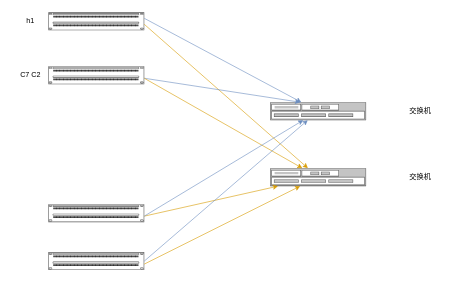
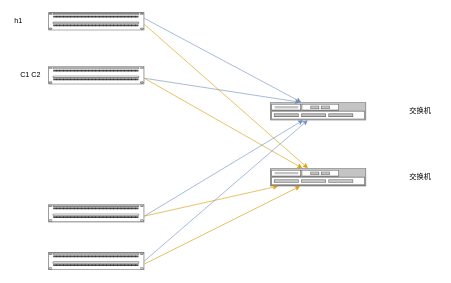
  <mxCell id="0" />
  <mxCell id="1" parent="0" />
  <mxCell id="2" value="" style="strokeColor=#666666;html=1;labelPosition=right;align=left;spacingLeft=15;shadow=0;dashed=0;outlineConnect=0;shape=mxgraph.rack.general.cat5e_enhanced_patch_panel_48_ports;" parent="1" vertex="1"><mxGeometry x="80" y="110" width="160" height="30" as="geometry" /></mxCell>
  <mxCell id="3" value="" style="strokeColor=#666666;html=1;labelPosition=right;align=left;spacingLeft=15;shadow=0;dashed=0;outlineConnect=0;shape=mxgraph.rack.general.cat5e_enhanced_patch_panel_48_ports;" parent="1" vertex="1"><mxGeometry x="80" y="340" width="160" height="30" as="geometry" /></mxCell>
  <mxCell id="4" value="" style="strokeColor=#666666;html=1;labelPosition=right;align=left;spacingLeft=15;shadow=0;dashed=0;outlineConnect=0;shape=mxgraph.rack.general.switches_1;" parent="1" vertex="1"><mxGeometry x="450" y="280" width="160" height="30" as="geometry" /></mxCell>
  <mxCell id="5" value="" style="strokeColor=#666666;html=1;labelPosition=right;align=left;spacingLeft=15;shadow=0;dashed=0;outlineConnect=0;shape=mxgraph.rack.general.switches_1;" parent="1" vertex="1"><mxGeometry x="450" y="170" width="160" height="30" as="geometry" /></mxCell>
- <mxCell id="6" value="C7 C2" style="text;html=1;align=center;verticalAlign=middle;resizable=0;points=[];autosize=1;strokeColor=none;fillColor=none;" parent="1" vertex="1"><mxGeometry y="110" width="60" height="30" as="geometry" x="20" /></mxCell>
+ <mxCell id="6" value="C1 C2" style="text;html=1;align=center;verticalAlign=middle;resizable=0;points=[];autosize=1;strokeColor=none;fillColor=none;" parent="1" vertex="1"><mxGeometry y="110" width="60" height="30" as="geometry" x="20" /></mxCell>
  <mxCell id="7" value="交换机" style="text;html=1;align=center;verticalAlign=middle;resizable=0;points=[];autosize=1;strokeColor=none;fillColor=none;" parent="1" vertex="1"><mxGeometry x="670" y="280" width="60" height="30" as="geometry" /></mxCell>
  <mxCell id="8" value="交换机" style="text;html=1;align=center;verticalAlign=middle;resizable=0;points=[];autosize=1;strokeColor=none;fillColor=none;" parent="1" vertex="1"><mxGeometry x="670" y="170" width="60" height="30" as="geometry" /></mxCell>
  <mxCell id="9" value="" style="strokeColor=#666666;html=1;labelPosition=right;align=left;spacingLeft=15;shadow=0;dashed=0;outlineConnect=0;shape=mxgraph.rack.general.cat5e_enhanced_patch_panel_48_ports;" vertex="1" parent="1"><mxGeometry x="80" y="20" width="160" height="30" as="geometry" /></mxCell>
  <mxCell id="10" value="" style="strokeColor=#666666;html=1;labelPosition=right;align=left;spacingLeft=15;shadow=0;dashed=0;outlineConnect=0;shape=mxgraph.rack.general.cat5e_enhanced_patch_panel_48_ports;" vertex="1" parent="1"><mxGeometry x="80" y="420" width="160" height="30" as="geometry" /></mxCell>
- <mxCell id="11" value="h1" style="text;html=1;align=center;verticalAlign=middle;resizable=0;points=[];autosize=1;strokeColor=none;fillColor=none;" vertex="1" parent="1"><mxGeometry x="30" y="20" width="40" height="30" as="geometry" /></mxCell>
+ <mxCell id="11" value="h1" style="text;html=1;align=center;verticalAlign=middle;resizable=0;points=[];autosize=1;strokeColor=none;fillColor=none;" vertex="1" parent="1"><mxGeometry x="10" y="20" width="40" height="30" as="geometry" /></mxCell>
  <mxCell id="12" value="" style="endArrow=classic;html=1;rounded=0;fillColor=#dae8fc;strokeColor=#6c8ebf;" edge="1" parent="1" target="5"><mxGeometry width="50" height="50" relative="1" as="geometry"><mxPoint x="240" y="30" as="sourcePoint" /><mxPoint x="290" y="-20" as="targetPoint" /></mxGeometry></mxCell>
  <mxCell id="13" value="" style="endArrow=classic;html=1;rounded=0;fillColor=#ffe6cc;strokeColor=#d79b00;" edge="1" parent="1" target="4"><mxGeometry width="50" height="50" relative="1" as="geometry"><mxPoint x="240" y="40" as="sourcePoint" /><mxPoint x="290" y="-10" as="targetPoint" /></mxGeometry></mxCell>
  <mxCell id="14" value="" style="endArrow=classic;html=1;rounded=0;fillColor=#dae8fc;strokeColor=#6c8ebf;" edge="1" parent="1"><mxGeometry width="50" height="50" relative="1" as="geometry"><mxPoint x="240.002" y="130" as="sourcePoint" /><mxPoint x="500" y="170" as="targetPoint" /></mxGeometry></mxCell>
  <mxCell id="15" value="" style="endArrow=classic;html=1;rounded=0;fillColor=#ffe6cc;strokeColor=#d79b00;" edge="1" parent="1" target="4"><mxGeometry width="50" height="50" relative="1" as="geometry"><mxPoint x="240" y="130" as="sourcePoint" /><mxPoint x="513" y="370" as="targetPoint" /></mxGeometry></mxCell>
  <mxCell id="16" value="" style="endArrow=classic;html=1;rounded=0;fillColor=#ffe6cc;strokeColor=#d79b00;" edge="1" parent="1" target="4"><mxGeometry width="50" height="50" relative="1" as="geometry"><mxPoint x="240" y="360" as="sourcePoint" /><mxPoint x="504" y="510" as="targetPoint" /></mxGeometry></mxCell>
  <mxCell id="17" value="" style="endArrow=classic;html=1;rounded=0;fillColor=#dae8fc;strokeColor=#6c8ebf;" edge="1" parent="1" target="5"><mxGeometry width="50" height="50" relative="1" as="geometry"><mxPoint x="240" y="360" as="sourcePoint" /><mxPoint x="502" y="500" as="targetPoint" /></mxGeometry></mxCell>
  <mxCell id="18" value="" style="endArrow=classic;html=1;rounded=0;fillColor=#dae8fc;strokeColor=#6c8ebf;" edge="1" parent="1" target="5"><mxGeometry width="50" height="50" relative="1" as="geometry"><mxPoint x="240" y="435" as="sourcePoint" /><mxPoint x="505" y="275" as="targetPoint" /></mxGeometry></mxCell>
  <mxCell id="19" value="" style="endArrow=classic;html=1;rounded=0;fillColor=#ffe6cc;strokeColor=#d79b00;" edge="1" parent="1" target="4"><mxGeometry width="50" height="50" relative="1" as="geometry"><mxPoint x="240" y="440" as="sourcePoint" /><mxPoint x="463" y="390" as="targetPoint" /></mxGeometry></mxCell>
